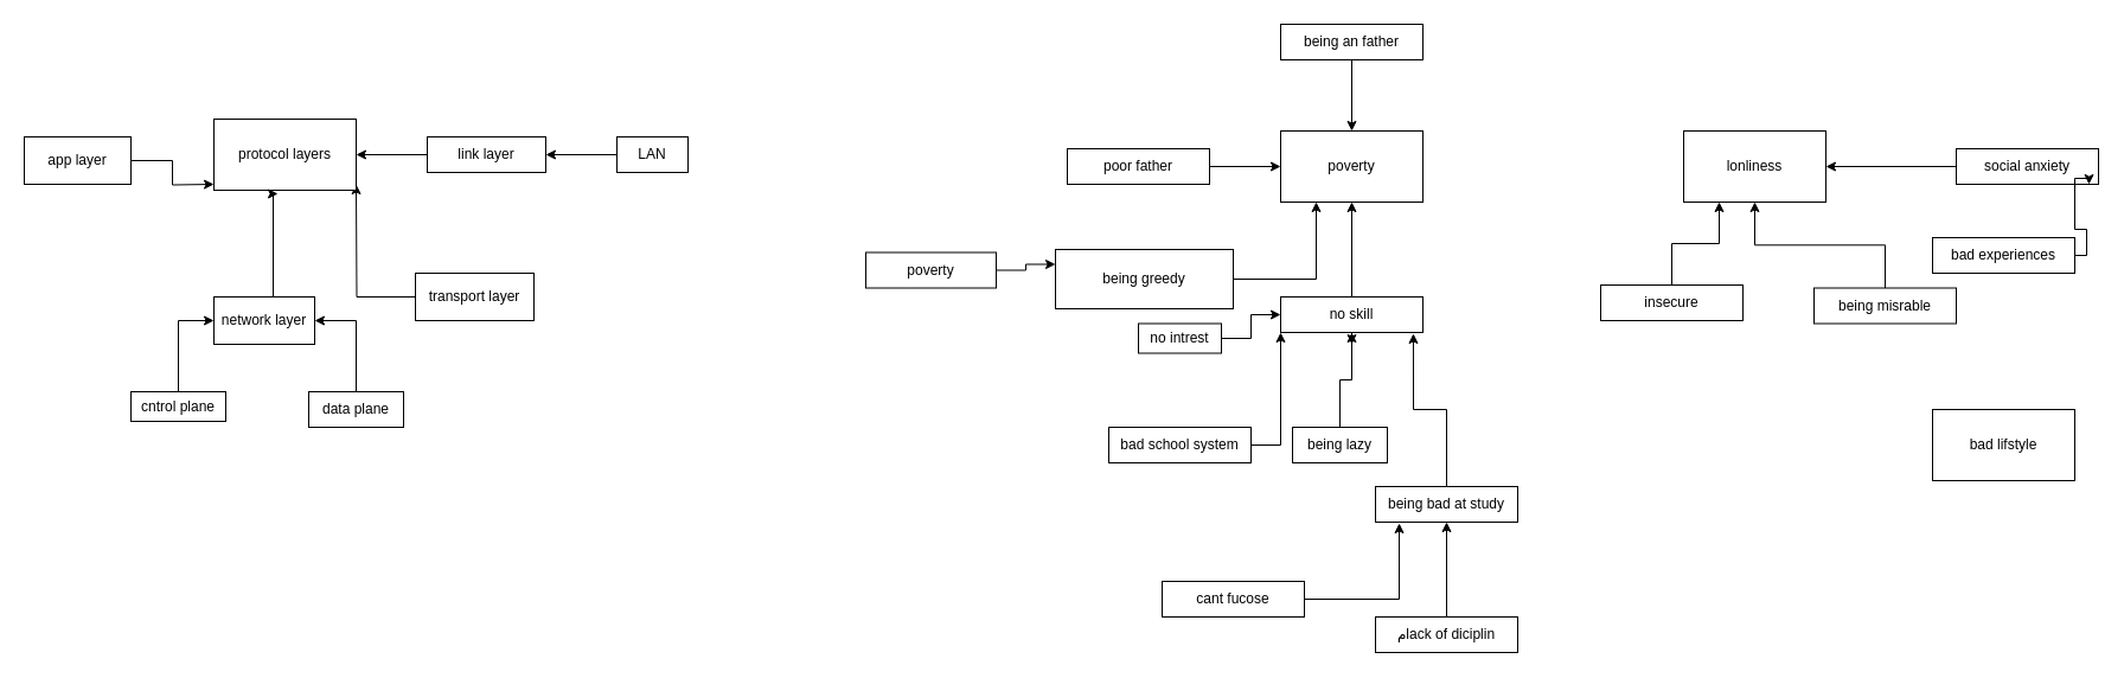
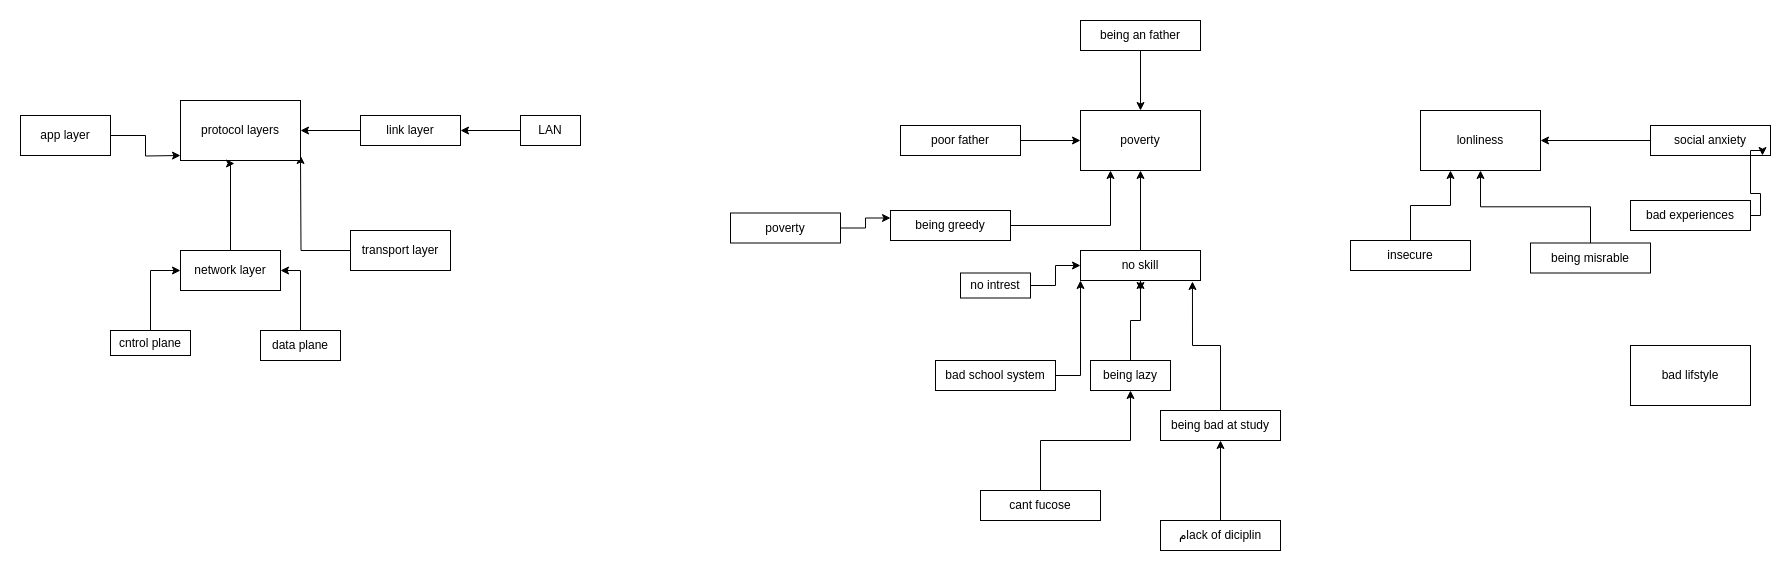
  <mxCell id="0" />
  <mxCell id="1" parent="0" />
  <mxCell id="2" value="poverty" style="rounded=0;whiteSpace=wrap;html=1;" parent="1" vertex="1"><mxGeometry x="1080" y="110" width="120" height="60" as="geometry" /></mxCell>
  <mxCell id="3" style="edgeStyle=orthogonalEdgeStyle;rounded=0;orthogonalLoop=1;jettySize=auto;html=1;entryX=0.5;entryY=1;entryDx=0;entryDy=0;" parent="1" source="4" target="9" edge="1"><mxGeometry relative="1" as="geometry" /></mxCell>
  <mxCell id="4" value="being misrable" style="rounded=0;whiteSpace=wrap;html=1;" parent="1" vertex="1"><mxGeometry x="1530" y="242.5" width="120" height="30" as="geometry" /></mxCell>
  <mxCell id="5" style="edgeStyle=orthogonalEdgeStyle;rounded=0;orthogonalLoop=1;jettySize=auto;html=1;exitX=0.5;exitY=0;exitDx=0;exitDy=0;entryX=0.5;entryY=1;entryDx=0;entryDy=0;" parent="1" source="7" target="2" edge="1"><mxGeometry relative="1" as="geometry" /></mxCell>
  <mxCell id="6" style="edgeStyle=orthogonalEdgeStyle;rounded=0;orthogonalLoop=1;jettySize=auto;html=1;exitX=0.5;exitY=1;exitDx=0;exitDy=0;" parent="1" source="7" edge="1"><mxGeometry relative="1" as="geometry"><mxPoint x="1140" y="290" as="targetPoint" /></mxGeometry></mxCell>
  <mxCell id="7" value="no skill" style="rounded=0;whiteSpace=wrap;html=1;" parent="1" vertex="1"><mxGeometry x="1080" y="250" width="120" height="30" as="geometry" /></mxCell>
  <mxCell id="8" value="bad lifstyle" style="rounded=0;whiteSpace=wrap;html=1;" parent="1" vertex="1"><mxGeometry x="1630" y="345" width="120" height="60" as="geometry" /></mxCell>
  <mxCell id="9" value="lonliness" style="rounded=0;whiteSpace=wrap;html=1;" parent="1" vertex="1"><mxGeometry x="1420" y="110" width="120" height="60" as="geometry" /></mxCell>
  <mxCell id="10" style="edgeStyle=orthogonalEdgeStyle;rounded=0;orthogonalLoop=1;jettySize=auto;html=1;entryX=0;entryY=0.5;entryDx=0;entryDy=0;" parent="1" source="11" target="7" edge="1"><mxGeometry relative="1" as="geometry" /></mxCell>
  <mxCell id="11" value="no intrest" style="rounded=0;whiteSpace=wrap;html=1;" parent="1" vertex="1"><mxGeometry x="960" y="272.5" width="70" height="25" as="geometry" /></mxCell>
  <mxCell id="12" style="edgeStyle=orthogonalEdgeStyle;rounded=0;orthogonalLoop=1;jettySize=auto;html=1;entryX=1;entryY=0.5;entryDx=0;entryDy=0;" parent="1" source="13" target="9" edge="1"><mxGeometry relative="1" as="geometry" /></mxCell>
  <mxCell id="13" value="social anxiety" style="rounded=0;whiteSpace=wrap;html=1;" parent="1" vertex="1"><mxGeometry x="1650" y="125" width="120" height="30" as="geometry" /></mxCell>
  <mxCell id="14" style="edgeStyle=orthogonalEdgeStyle;rounded=0;orthogonalLoop=1;jettySize=auto;html=1;entryX=0.25;entryY=1;entryDx=0;entryDy=0;" parent="1" source="15" target="2" edge="1"><mxGeometry relative="1" as="geometry" /></mxCell>
- <mxCell id="15" value="being greedy" style="rounded=0;whiteSpace=wrap;html=1;" parent="1" vertex="1"><mxGeometry x="890" y="210" width="150" height="50" as="geometry" /></mxCell>
+ <mxCell id="15" value="being greedy" style="rounded=0;whiteSpace=wrap;html=1;" parent="1" vertex="1"><mxGeometry x="890" y="210" width="120" height="30" as="geometry" /></mxCell>
  <mxCell id="16" style="edgeStyle=orthogonalEdgeStyle;rounded=0;orthogonalLoop=1;jettySize=auto;html=1;entryX=0;entryY=0.5;entryDx=0;entryDy=0;" parent="1" source="17" target="2" edge="1"><mxGeometry relative="1" as="geometry" /></mxCell>
  <mxCell id="17" value="poor father" style="rounded=0;whiteSpace=wrap;html=1;" parent="1" vertex="1"><mxGeometry x="900" y="125" width="120" height="30" as="geometry" /></mxCell>
  <mxCell id="18" style="edgeStyle=orthogonalEdgeStyle;rounded=0;orthogonalLoop=1;jettySize=auto;html=1;entryX=0.5;entryY=1;entryDx=0;entryDy=0;" parent="1" source="19" target="7" edge="1"><mxGeometry relative="1" as="geometry"><mxPoint x="1131" y="300" as="targetPoint" /></mxGeometry></mxCell>
  <mxCell id="19" value="being lazy" style="rounded=0;whiteSpace=wrap;html=1;" parent="1" vertex="1"><mxGeometry x="1090" y="360" width="80" height="30" as="geometry" /></mxCell>
  <mxCell id="20" style="edgeStyle=orthogonalEdgeStyle;rounded=0;orthogonalLoop=1;jettySize=auto;html=1;entryX=0;entryY=1;entryDx=0;entryDy=0;" parent="1" source="21" target="7" edge="1"><mxGeometry relative="1" as="geometry" /></mxCell>
  <mxCell id="21" value="bad school system" style="rounded=0;whiteSpace=wrap;html=1;" parent="1" vertex="1"><mxGeometry x="935" y="360" width="120" height="30" as="geometry" /></mxCell>
  <mxCell id="22" style="edgeStyle=orthogonalEdgeStyle;rounded=0;orthogonalLoop=1;jettySize=auto;html=1;entryX=0.933;entryY=1.033;entryDx=0;entryDy=0;entryPerimeter=0;" parent="1" source="23" target="7" edge="1"><mxGeometry relative="1" as="geometry" /></mxCell>
  <mxCell id="23" value="being bad at study" style="rounded=0;whiteSpace=wrap;html=1;" parent="1" vertex="1"><mxGeometry x="1160" y="410" width="120" height="30" as="geometry" /></mxCell>
  <mxCell id="24" style="edgeStyle=orthogonalEdgeStyle;rounded=0;orthogonalLoop=1;jettySize=auto;html=1;entryX=0.5;entryY=1;entryDx=0;entryDy=0;" parent="1" source="25" target="23" edge="1"><mxGeometry relative="1" as="geometry" /></mxCell>
  <mxCell id="25" value="مlack of diciplin" style="rounded=0;whiteSpace=wrap;html=1;" parent="1" vertex="1"><mxGeometry x="1160" y="520" width="120" height="30" as="geometry" /></mxCell>
- <mxCell id="26" style="edgeStyle=orthogonalEdgeStyle;rounded=0;orthogonalLoop=1;jettySize=auto;html=1;entryX=0.167;entryY=1.033;entryDx=0;entryDy=0;entryPerimeter=0;" parent="1" source="27" target="23" edge="1"><mxGeometry relative="1" as="geometry" /></mxCell>
+ <mxCell id="26" style="edgeStyle=orthogonalEdgeStyle;rounded=0;orthogonalLoop=1;jettySize=auto;html=1;" parent="1" source="27" target="19" edge="1"><mxGeometry relative="1" as="geometry" /></mxCell>
  <mxCell id="27" value="cant fucose" style="rounded=0;whiteSpace=wrap;html=1;" parent="1" vertex="1"><mxGeometry x="980" y="490" width="120" height="30" as="geometry" /></mxCell>
  <mxCell id="28" style="edgeStyle=orthogonalEdgeStyle;rounded=0;orthogonalLoop=1;jettySize=auto;html=1;entryX=0.25;entryY=1;entryDx=0;entryDy=0;" parent="1" source="29" target="9" edge="1"><mxGeometry relative="1" as="geometry" /></mxCell>
  <mxCell id="29" value="insecure" style="rounded=0;whiteSpace=wrap;html=1;" parent="1" vertex="1"><mxGeometry x="1350" y="240" width="120" height="30" as="geometry" /></mxCell>
  <mxCell id="30" style="edgeStyle=orthogonalEdgeStyle;rounded=0;orthogonalLoop=1;jettySize=auto;html=1;entryX=0.5;entryY=0;entryDx=0;entryDy=0;" parent="1" source="31" target="2" edge="1"><mxGeometry relative="1" as="geometry" /></mxCell>
  <mxCell id="31" value="being an father" style="rounded=0;whiteSpace=wrap;html=1;" parent="1" vertex="1"><mxGeometry x="1080" y="20" width="120" height="30" as="geometry" /></mxCell>
  <mxCell id="32" style="edgeStyle=orthogonalEdgeStyle;rounded=0;orthogonalLoop=1;jettySize=auto;html=1;entryX=0.933;entryY=1;entryDx=0;entryDy=0;entryPerimeter=0;" parent="1" source="33" target="13" edge="1"><mxGeometry relative="1" as="geometry"><Array as="points"><mxPoint x="1760" y="193" /><mxPoint x="1750" y="193" /><mxPoint x="1750" y="150" /><mxPoint x="1762" y="150" /></Array></mxGeometry></mxCell>
  <mxCell id="33" value="bad experiences" style="rounded=0;whiteSpace=wrap;html=1;" parent="1" vertex="1"><mxGeometry x="1630" y="200" width="120" height="30" as="geometry" /></mxCell>
  <mxCell id="34" style="edgeStyle=orthogonalEdgeStyle;rounded=0;orthogonalLoop=1;jettySize=auto;html=1;entryX=0;entryY=0.25;entryDx=0;entryDy=0;" parent="1" source="35" target="15" edge="1"><mxGeometry relative="1" as="geometry" /></mxCell>
  <mxCell id="35" value="poverty&lt;br&gt;" style="rounded=0;whiteSpace=wrap;html=1;" parent="1" vertex="1"><mxGeometry x="730" y="212.5" width="110" height="30" as="geometry" /></mxCell>
  <mxCell id="36" style="edgeStyle=orthogonalEdgeStyle;rounded=0;orthogonalLoop=1;jettySize=auto;html=1;entryX=0;entryY=0.5;entryDx=0;entryDy=0;" parent="1" source="37" edge="1"><mxGeometry relative="1" as="geometry"><mxPoint x="180" y="155" as="targetPoint" /></mxGeometry></mxCell>
  <mxCell id="37" value="app layer" style="rounded=0;whiteSpace=wrap;html=1;" parent="1" vertex="1"><mxGeometry x="20" y="115" width="90" height="40" as="geometry" /></mxCell>
  <mxCell id="38" style="edgeStyle=orthogonalEdgeStyle;rounded=0;orthogonalLoop=1;jettySize=auto;html=1;entryX=1;entryY=0.5;entryDx=0;entryDy=0;" parent="1" source="39" edge="1"><mxGeometry relative="1" as="geometry"><mxPoint x="300" y="155" as="targetPoint" /></mxGeometry></mxCell>
  <mxCell id="39" value="transport layer" style="rounded=0;whiteSpace=wrap;html=1;" parent="1" vertex="1"><mxGeometry x="350" y="230" width="100" height="40" as="geometry" /></mxCell>
- <mxCell id="40" value="network layer" style="rounded=0;whiteSpace=wrap;html=1;" parent="1" vertex="1"><mxGeometry x="180" y="250" width="85" height="40" as="geometry" /></mxCell>
+ <mxCell id="40" value="network layer" style="rounded=0;whiteSpace=wrap;html=1;" parent="1" vertex="1"><mxGeometry x="180" y="250" width="100" height="40" as="geometry" /></mxCell>
  <mxCell id="41" value="protocol layers" style="rounded=0;whiteSpace=wrap;html=1;" parent="1" vertex="1"><mxGeometry x="180" y="100" width="120" height="60" as="geometry" /></mxCell>
  <mxCell id="42" style="edgeStyle=orthogonalEdgeStyle;rounded=0;orthogonalLoop=1;jettySize=auto;html=1;entryX=0.45;entryY=1.05;entryDx=0;entryDy=0;entryPerimeter=0;" parent="1" source="40" target="41" edge="1"><mxGeometry relative="1" as="geometry"><Array as="points"><mxPoint x="230" y="163" /></Array></mxGeometry></mxCell>
  <mxCell id="43" style="edgeStyle=orthogonalEdgeStyle;rounded=0;orthogonalLoop=1;jettySize=auto;html=1;entryX=1;entryY=0.5;entryDx=0;entryDy=0;" parent="1" source="44" target="40" edge="1"><mxGeometry relative="1" as="geometry" /></mxCell>
  <mxCell id="44" value="data plane" style="rounded=0;whiteSpace=wrap;html=1;" parent="1" vertex="1"><mxGeometry x="260" y="330" width="80" height="30" as="geometry" /></mxCell>
  <mxCell id="45" style="edgeStyle=orthogonalEdgeStyle;rounded=0;orthogonalLoop=1;jettySize=auto;html=1;entryX=0;entryY=0.5;entryDx=0;entryDy=0;" parent="1" source="46" target="40" edge="1"><mxGeometry relative="1" as="geometry" /></mxCell>
  <mxCell id="46" value="cntrol plane" style="rounded=0;whiteSpace=wrap;html=1;" parent="1" vertex="1"><mxGeometry x="110" y="330" width="80" height="25" as="geometry" /></mxCell>
  <mxCell id="47" style="edgeStyle=orthogonalEdgeStyle;rounded=0;orthogonalLoop=1;jettySize=auto;html=1;entryX=1;entryY=0.5;entryDx=0;entryDy=0;" parent="1" source="48" target="41" edge="1"><mxGeometry relative="1" as="geometry" /></mxCell>
  <mxCell id="48" value="link layer" style="rounded=0;whiteSpace=wrap;html=1;" parent="1" vertex="1"><mxGeometry x="360" y="115" width="100" height="30" as="geometry" /></mxCell>
  <mxCell id="49" style="edgeStyle=orthogonalEdgeStyle;rounded=0;orthogonalLoop=1;jettySize=auto;html=1;entryX=1;entryY=0.5;entryDx=0;entryDy=0;" parent="1" source="50" target="48" edge="1"><mxGeometry relative="1" as="geometry" /></mxCell>
  <mxCell id="50" value="LAN" style="rounded=0;whiteSpace=wrap;html=1;" parent="1" vertex="1"><mxGeometry x="520" y="115" width="60" height="30" as="geometry" /></mxCell>
